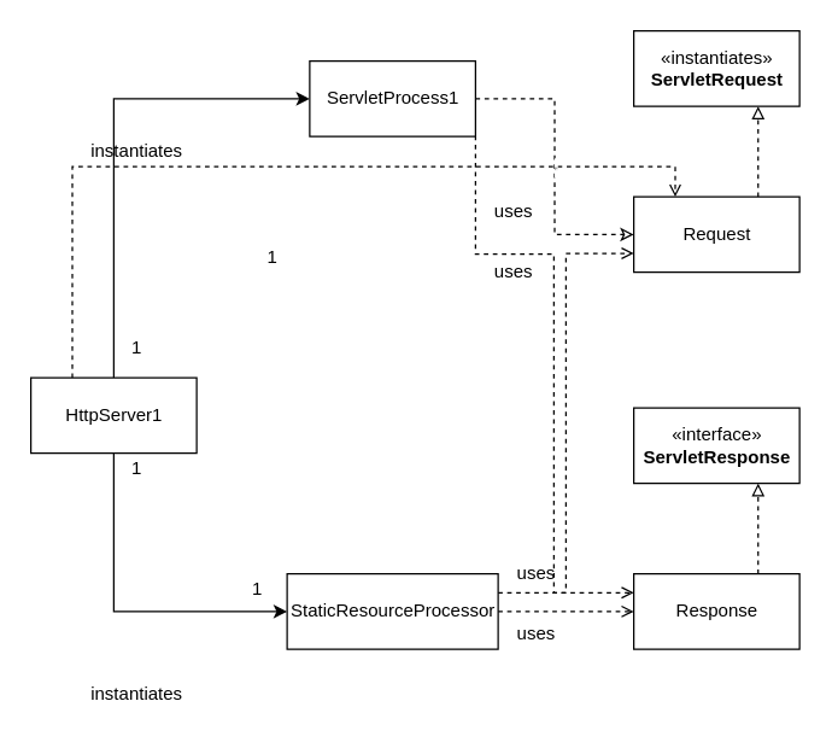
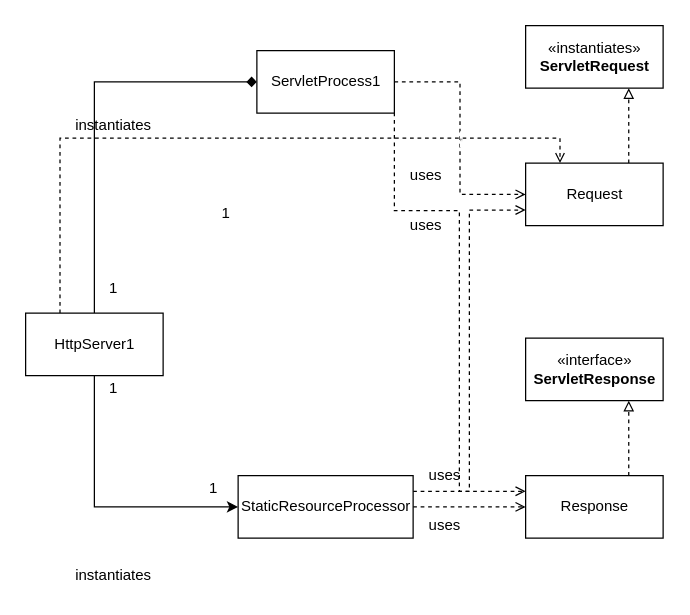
  <mxCell id="0" />
  <mxCell id="1" parent="0" />
- <mxCell id="2" style="edgeStyle=orthogonalEdgeStyle;rounded=0;orthogonalLoop=1;jettySize=auto;html=1;exitX=0.5;exitY=0;exitDx=0;exitDy=0;entryX=0;entryY=0.5;entryDx=0;entryDy=0;" edge="1" parent="1" source="5" target="8"><mxGeometry relative="1" as="geometry"><mxPoint x="75" y="150" as="targetPoint" /></mxGeometry></mxCell>
+ <mxCell id="2" style="edgeStyle=orthogonalEdgeStyle;rounded=0;orthogonalLoop=1;jettySize=auto;html=1;exitX=0.5;exitY=0;exitDx=0;exitDy=0;entryX=0;entryY=0.5;entryDx=0;entryDy=0;endArrow=diamond;" edge="1" parent="1" source="5" target="8"><mxGeometry relative="1" as="geometry"><mxPoint x="75" y="150" as="targetPoint" /></mxGeometry></mxCell>
  <mxCell id="3" style="edgeStyle=orthogonalEdgeStyle;rounded=0;orthogonalLoop=1;jettySize=auto;html=1;exitX=0.5;exitY=1;exitDx=0;exitDy=0;entryX=0;entryY=0.5;entryDx=0;entryDy=0;" edge="1" parent="1" source="5" target="11"><mxGeometry relative="1" as="geometry" /></mxCell>
  <mxCell id="4" style="edgeStyle=orthogonalEdgeStyle;rounded=0;orthogonalLoop=1;jettySize=auto;html=1;exitX=0.25;exitY=0;exitDx=0;exitDy=0;entryX=0.25;entryY=0;entryDx=0;entryDy=0;dashed=1;endArrow=open;endFill=0;" edge="1" parent="1" source="5" target="13"><mxGeometry relative="1" as="geometry" /></mxCell>
  <mxCell id="5" value="HttpServer1" style="html=1;" vertex="1" parent="1"><mxGeometry x="20" y="250" width="110" height="50" as="geometry" /></mxCell>
- <mxCell id="6" value="&lt;hr&gt;" style="edgeStyle=orthogonalEdgeStyle;rounded=0;orthogonalLoop=1;jettySize=auto;html=1;exitX=1;exitY=0.5;exitDx=0;exitDy=0;entryX=0;entryY=0.5;entryDx=0;entryDy=0;dashed=1;endArrow=classic;endFill=0;" edge="1" parent="1" source="8" target="13"><mxGeometry relative="1" as="geometry" /></mxCell>
+ <mxCell id="6" value="&lt;hr&gt;" style="edgeStyle=orthogonalEdgeStyle;rounded=0;orthogonalLoop=1;jettySize=auto;html=1;exitX=1;exitY=0.5;exitDx=0;exitDy=0;entryX=0;entryY=0.5;entryDx=0;entryDy=0;dashed=1;endArrow=open;endFill=0;" edge="1" parent="1" source="8" target="13"><mxGeometry relative="1" as="geometry" /></mxCell>
  <mxCell id="7" style="edgeStyle=orthogonalEdgeStyle;rounded=0;orthogonalLoop=1;jettySize=auto;html=1;exitX=1;exitY=0.75;exitDx=0;exitDy=0;entryX=0;entryY=0.25;entryDx=0;entryDy=0;dashed=1;endArrow=open;endFill=0;" edge="1" parent="1" source="8" target="15"><mxGeometry relative="1" as="geometry"><Array as="points"><mxPoint x="367" y="168" /><mxPoint x="367" y="392" /></Array></mxGeometry></mxCell>
  <mxCell id="8" value="ServletProcess1" style="html=1;" vertex="1" parent="1"><mxGeometry x="205" y="40" width="110" height="50" as="geometry" /></mxCell>
  <mxCell id="9" style="edgeStyle=orthogonalEdgeStyle;rounded=0;orthogonalLoop=1;jettySize=auto;html=1;exitX=1;exitY=0.5;exitDx=0;exitDy=0;entryX=0;entryY=0.5;entryDx=0;entryDy=0;dashed=1;endArrow=open;endFill=0;" edge="1" parent="1" source="11" target="15"><mxGeometry relative="1" as="geometry" /></mxCell>
  <mxCell id="10" style="edgeStyle=orthogonalEdgeStyle;rounded=0;orthogonalLoop=1;jettySize=auto;html=1;exitX=1;exitY=0.25;exitDx=0;exitDy=0;entryX=0;entryY=0.75;entryDx=0;entryDy=0;dashed=1;endArrow=open;endFill=0;" edge="1" parent="1" source="11" target="13"><mxGeometry relative="1" as="geometry" /></mxCell>
  <mxCell id="11" value="StaticResourceProcessor" style="html=1;" vertex="1" parent="1"><mxGeometry x="190" y="380" width="140" height="50" as="geometry" /></mxCell>
  <mxCell id="12" style="edgeStyle=orthogonalEdgeStyle;rounded=0;orthogonalLoop=1;jettySize=auto;html=1;exitX=0.75;exitY=0;exitDx=0;exitDy=0;entryX=0.75;entryY=1;entryDx=0;entryDy=0;dashed=1;endArrow=block;endFill=0;" edge="1" parent="1" source="13" target="16"><mxGeometry relative="1" as="geometry" /></mxCell>
  <mxCell id="13" value="Request" style="html=1;" vertex="1" parent="1"><mxGeometry x="420" y="130" width="110" height="50" as="geometry" /></mxCell>
  <mxCell id="14" style="edgeStyle=orthogonalEdgeStyle;rounded=0;orthogonalLoop=1;jettySize=auto;html=1;exitX=0.75;exitY=0;exitDx=0;exitDy=0;entryX=0.75;entryY=1;entryDx=0;entryDy=0;dashed=1;endArrow=block;endFill=0;" edge="1" parent="1" source="15" target="17"><mxGeometry relative="1" as="geometry" /></mxCell>
  <mxCell id="15" value="Response" style="html=1;" vertex="1" parent="1"><mxGeometry x="420" y="380" width="110" height="50" as="geometry" /></mxCell>
  <mxCell id="16" value="«instantiates»&lt;br&gt;&lt;b&gt;ServletRequest&lt;/b&gt;" style="html=1;" vertex="1" parent="1"><mxGeometry x="420" y="20" width="110" height="50" as="geometry" /></mxCell>
  <mxCell id="17" value="«interface»&lt;br&gt;&lt;b&gt;ServletResponse&lt;/b&gt;" style="html=1;" vertex="1" parent="1"><mxGeometry x="420" y="270" width="110" height="50" as="geometry" /></mxCell>
  <mxCell id="18" value="1" style="text;html=1;align=center;verticalAlign=middle;resizable=0;points=[];autosize=1;strokeColor=none;" vertex="1" parent="1"><mxGeometry x="80" y="220" width="20" height="20" as="geometry" /></mxCell>
  <mxCell id="19" value="1" style="text;html=1;align=center;verticalAlign=middle;resizable=0;points=[];autosize=1;strokeColor=none;" vertex="1" parent="1"><mxGeometry x="170" y="160" width="20" height="20" as="geometry" /></mxCell>
  <mxCell id="20" value="1" style="text;html=1;align=center;verticalAlign=middle;resizable=0;points=[];autosize=1;strokeColor=none;" vertex="1" parent="1"><mxGeometry x="80" y="300" width="20" height="20" as="geometry" /></mxCell>
  <mxCell id="21" value="1" style="text;html=1;align=center;verticalAlign=middle;resizable=0;points=[];autosize=1;strokeColor=none;" vertex="1" parent="1"><mxGeometry x="160" y="380" width="20" height="20" as="geometry" /></mxCell>
  <mxCell id="22" value="uses" style="text;html=1;align=center;verticalAlign=middle;resizable=0;points=[];autosize=1;strokeColor=none;" vertex="1" parent="1"><mxGeometry x="320" y="130" width="40" height="20" as="geometry" /></mxCell>
  <mxCell id="23" value="uses" style="text;html=1;align=center;verticalAlign=middle;resizable=0;points=[];autosize=1;strokeColor=none;" vertex="1" parent="1"><mxGeometry x="335" y="410" width="40" height="20" as="geometry" /></mxCell>
  <mxCell id="24" value="uses" style="text;html=1;align=center;verticalAlign=middle;resizable=0;points=[];autosize=1;strokeColor=none;" vertex="1" parent="1"><mxGeometry x="335" y="370" width="40" height="20" as="geometry" /></mxCell>
  <mxCell id="25" value="uses" style="text;html=1;align=center;verticalAlign=middle;resizable=0;points=[];autosize=1;strokeColor=none;" vertex="1" parent="1"><mxGeometry x="320" y="170" width="40" height="20" as="geometry" /></mxCell>
  <mxCell id="26" value="instantiates" style="text;html=1;align=center;verticalAlign=middle;resizable=0;points=[];autosize=1;strokeColor=none;" vertex="1" parent="1"><mxGeometry x="50" y="90" width="80" height="20" as="geometry" /></mxCell>
  <mxCell id="27" value="instantiates" style="text;html=1;align=center;verticalAlign=middle;resizable=0;points=[];autosize=1;strokeColor=none;" vertex="1" parent="1"><mxGeometry x="50" y="450" width="80" height="20" as="geometry" /></mxCell>
